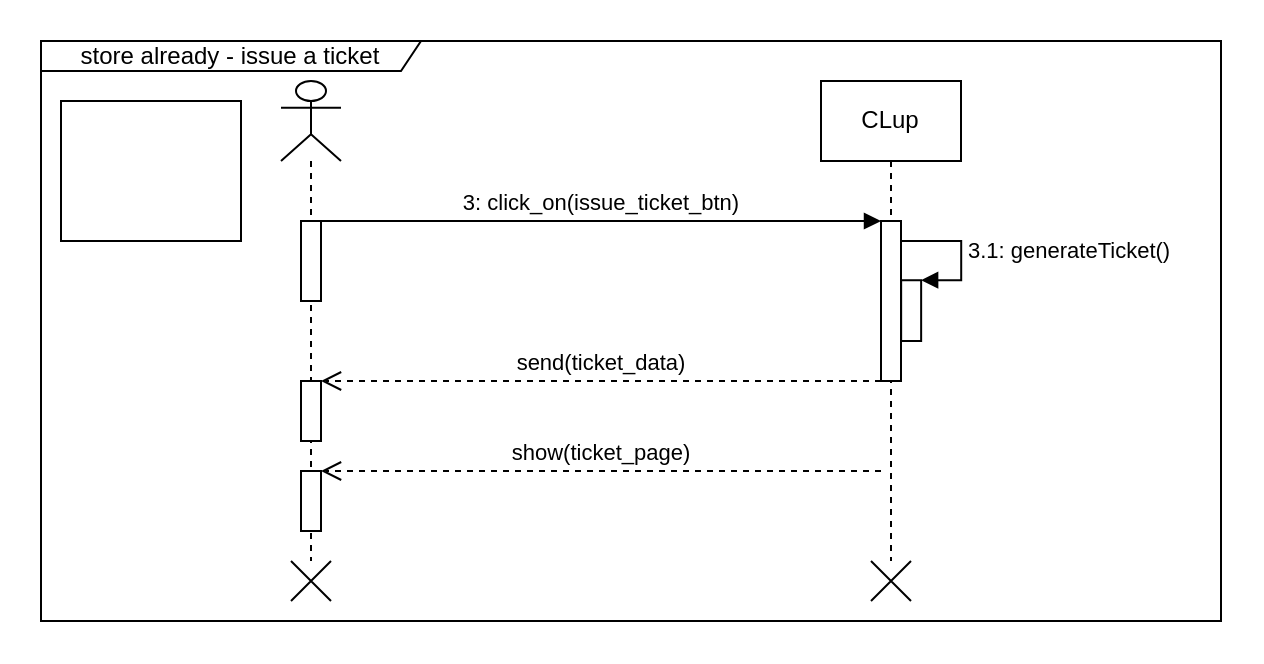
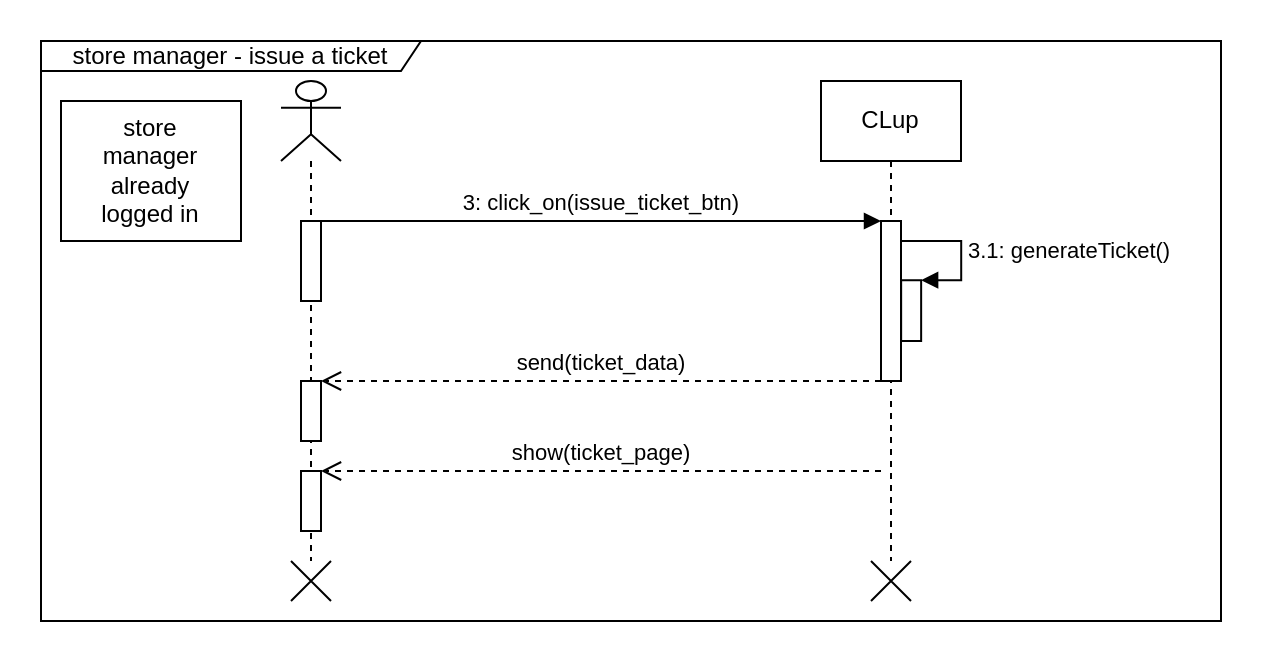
  <mxCell id="0" />
  <mxCell id="1" parent="0" />
- <mxCell id="2" value="store already - issue a ticket" style="shape=umlFrame;whiteSpace=wrap;html=1;width=190;height=15;" parent="1" vertex="1"><mxGeometry x="20" y="20" width="590" height="290" as="geometry" /></mxCell>
+ <mxCell id="2" value="store manager - issue a ticket" style="shape=umlFrame;whiteSpace=wrap;html=1;width=190;height=15;" parent="1" vertex="1"><mxGeometry x="20" y="20" width="590" height="290" as="geometry" /></mxCell>
  <mxCell id="3" value="" style="shape=umlLifeline;participant=umlActor;perimeter=lifelinePerimeter;whiteSpace=wrap;html=1;container=1;collapsible=0;recursiveResize=0;verticalAlign=top;spacingTop=36;outlineConnect=0;" parent="1" vertex="1"><mxGeometry x="140" y="40" width="30" height="240" as="geometry" /></mxCell>
  <mxCell id="4" value="" style="html=1;points=[];perimeter=orthogonalPerimeter;" parent="3" vertex="1"><mxGeometry x="10" y="70" width="10" height="40" as="geometry" /></mxCell>
  <mxCell id="5" value="" style="html=1;points=[];perimeter=orthogonalPerimeter;" parent="3" vertex="1"><mxGeometry x="10" y="195" width="10" height="30" as="geometry" /></mxCell>
  <mxCell id="6" value="" style="html=1;points=[];perimeter=orthogonalPerimeter;" parent="3" vertex="1"><mxGeometry x="10" y="150" width="10" height="30" as="geometry" /></mxCell>
  <mxCell id="7" value="" style="rounded=0;whiteSpace=wrap;html=1;" parent="1" vertex="1"><mxGeometry x="30" y="50" width="90" height="70" as="geometry" /></mxCell>
+ <mxCell id="8" value="store manager already logged in" style="text;html=1;strokeColor=none;fillColor=none;align=center;verticalAlign=middle;whiteSpace=wrap;rounded=0;" parent="1" vertex="1"><mxGeometry x="40" y="75" width="70" height="20" as="geometry" /></mxCell>
  <mxCell id="9" value="CLup" style="shape=umlLifeline;perimeter=lifelinePerimeter;whiteSpace=wrap;html=1;container=1;collapsible=0;recursiveResize=0;outlineConnect=0;" parent="1" vertex="1"><mxGeometry x="410" y="40" width="70" height="240" as="geometry" /></mxCell>
  <mxCell id="10" value="" style="html=1;points=[];perimeter=orthogonalPerimeter;" parent="9" vertex="1"><mxGeometry x="30" y="70" width="10" height="80" as="geometry" /></mxCell>
  <mxCell id="11" value="" style="html=1;points=[];perimeter=orthogonalPerimeter;" parent="9" vertex="1"><mxGeometry x="40.07" y="99.62" width="10" height="30.38" as="geometry" /></mxCell>
  <mxCell id="12" value="3.1: generateTicket()" style="edgeStyle=orthogonalEdgeStyle;html=1;align=left;spacingLeft=2;endArrow=block;rounded=0;entryX=1;entryY=0;exitX=0.993;exitY=0.503;exitDx=0;exitDy=0;exitPerimeter=0;" parent="9" target="11" edge="1"><mxGeometry relative="1" as="geometry"><mxPoint x="40.0" y="80.04" as="sourcePoint" /><Array as="points"><mxPoint x="70.07" y="79.62" /><mxPoint x="70.07" y="99.62" /></Array></mxGeometry></mxCell>
  <mxCell id="13" value="3: click_on(issue_ticket_btn)" style="html=1;verticalAlign=bottom;endArrow=block;entryX=0;entryY=0;" parent="1" source="4" target="10" edge="1"><mxGeometry relative="1" as="geometry"><mxPoint x="159.59" y="290.77" as="sourcePoint" /></mxGeometry></mxCell>
  <mxCell id="14" value="show(ticket_page)" style="html=1;verticalAlign=bottom;endArrow=open;dashed=1;endSize=8;" parent="1" target="5" edge="1"><mxGeometry relative="1" as="geometry"><mxPoint x="155.1" y="234.996" as="targetPoint" /><mxPoint x="440" y="235" as="sourcePoint" /></mxGeometry></mxCell>
  <mxCell id="15" value="" style="shape=umlDestroy;" parent="1" vertex="1"><mxGeometry x="435" y="280" width="20" height="20" as="geometry" /></mxCell>
  <mxCell id="16" value="" style="shape=umlDestroy;" parent="1" vertex="1"><mxGeometry x="145" y="280" width="20" height="20" as="geometry" /></mxCell>
  <mxCell id="17" value="send(ticket_data)" style="html=1;verticalAlign=bottom;endArrow=open;dashed=1;endSize=8;" parent="1" target="6" edge="1"><mxGeometry relative="1" as="geometry"><mxPoint x="440" y="190" as="sourcePoint" /><mxPoint x="250" y="300" as="targetPoint" /><Array as="points"><mxPoint x="270" y="190" /></Array></mxGeometry></mxCell>
